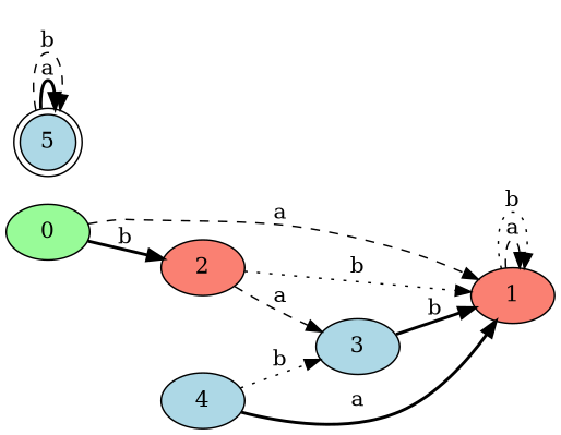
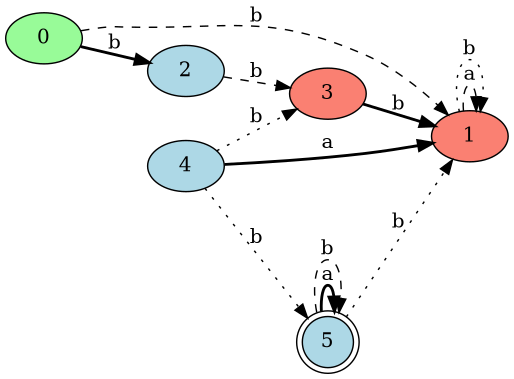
  digraph {
    rankdir=LR
    node [fillcolor=lightblue style=filled]
    edge [style=dashed]
    n1 [fillcolor=palegreen label=0]
    n2 [fillcolor=salmon label=1]
-   n3 [fillcolor=salmon label=2]
-   n4 [label=3]
+   n3 [label=2]
+   n4 [fillcolor=salmon label=3]
    n5 [label=4]
    n6 [label=5 shape=doublecircle]
-   n1 -> n2 [label=a]
+   n1 -> n2 [label=b]
    n1 -> n3 [label=b style=bold]
    n2 -> n2 [label=a]
    n2 -> n2 [label=b style=dotted]
-   n3 -> n2 [label=b style=dotted]
-   n3 -> n4 [label=a]
+   n6 -> n2 [label=b style=dotted]
+   n3 -> n4 [label=b]
    n4 -> n2 [label=b style=bold]
    n5 -> n2 [label=a style=bold]
    n5 -> n4 [label=b style=dotted]
+   n5 -> n6 [label=b style=dotted]
    n6 -> n6 [label=a style=bold]
    n6 -> n6 [label=b]
  }
